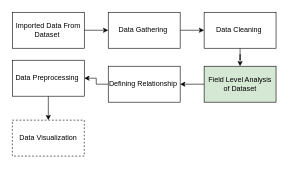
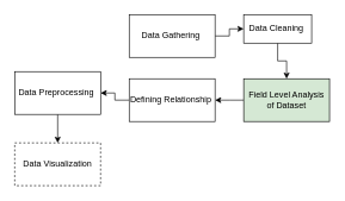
  <mxCell id="0" />
  <mxCell id="1" parent="0" />
- <mxCell id="2" style="edgeStyle=orthogonalEdgeStyle;rounded=0;orthogonalLoop=1;jettySize=auto;html=1;" edge="1" parent="1" source="3" target="5"><mxGeometry relative="1" as="geometry" /></mxCell>
- <mxCell id="3" value="Imported Data From Dataset&amp;nbsp;" style="rounded=0;whiteSpace=wrap;html=1;" vertex="1" parent="1"><mxGeometry x="20" y="20" width="120" height="60" as="geometry" /></mxCell>
  <mxCell id="4" style="edgeStyle=orthogonalEdgeStyle;rounded=0;orthogonalLoop=1;jettySize=auto;html=1;entryX=0;entryY=0.5;entryDx=0;entryDy=0;" edge="1" parent="1" source="5" target="7"><mxGeometry relative="1" as="geometry" /></mxCell>
  <mxCell id="5" value="Data Gathering&amp;nbsp;" style="rounded=0;whiteSpace=wrap;html=1;" vertex="1" parent="1"><mxGeometry x="180" y="20" width="120" height="60" as="geometry" /></mxCell>
  <mxCell id="6" style="edgeStyle=orthogonalEdgeStyle;rounded=0;orthogonalLoop=1;jettySize=auto;html=1;entryX=0.5;entryY=0;entryDx=0;entryDy=0;" edge="1" parent="1" source="7" target="9"><mxGeometry relative="1" as="geometry" /></mxCell>
- <mxCell id="7" value="Data Cleaning&amp;nbsp;" style="rounded=0;whiteSpace=wrap;html=1;" vertex="1" parent="1"><mxGeometry x="340" y="20" width="120" height="60" as="geometry" /></mxCell>
+ <mxCell id="7" value="Data Cleaning&amp;nbsp;" style="rounded=0;whiteSpace=wrap;html=1;" vertex="1" parent="1"><mxGeometry x="340" y="20" width="95" height="40" as="geometry" /></mxCell>
  <mxCell id="8" style="edgeStyle=orthogonalEdgeStyle;rounded=0;orthogonalLoop=1;jettySize=auto;html=1;" edge="1" parent="1" source="9"><mxGeometry relative="1" as="geometry"><mxPoint x="300" y="140" as="targetPoint" /></mxGeometry></mxCell>
  <mxCell id="9" value="Field Level Analysis of Dataset" style="rounded=0;whiteSpace=wrap;html=1;fillColor=#d5e8d4;" vertex="1" parent="1"><mxGeometry x="340" y="110" width="120" height="60" as="geometry" /></mxCell>
  <mxCell id="10" style="edgeStyle=orthogonalEdgeStyle;rounded=0;orthogonalLoop=1;jettySize=auto;html=1;" edge="1" parent="1" source="11" target="13"><mxGeometry relative="1" as="geometry" /></mxCell>
  <mxCell id="11" value="Defining Relationship&amp;nbsp;" style="rounded=0;whiteSpace=wrap;html=1;" vertex="1" parent="1"><mxGeometry x="180" y="110" width="120" height="60" as="geometry" /></mxCell>
  <mxCell id="12" style="edgeStyle=orthogonalEdgeStyle;rounded=0;orthogonalLoop=1;jettySize=auto;html=1;" edge="1" parent="1" source="13" target="14"><mxGeometry relative="1" as="geometry" /></mxCell>
  <mxCell id="13" value="Data Preprocessing&amp;nbsp;" style="rounded=0;whiteSpace=wrap;html=1;" vertex="1" parent="1"><mxGeometry x="20" y="100" width="120" height="60" as="geometry" /></mxCell>
  <mxCell id="14" value="Data Visualization" style="rounded=0;whiteSpace=wrap;html=1;dashed=1;" vertex="1" parent="1"><mxGeometry x="20" y="200" width="120" height="60" as="geometry" /></mxCell>
